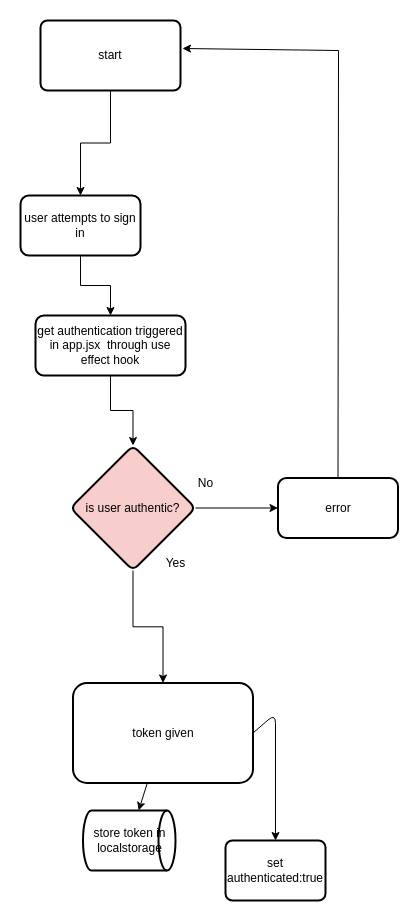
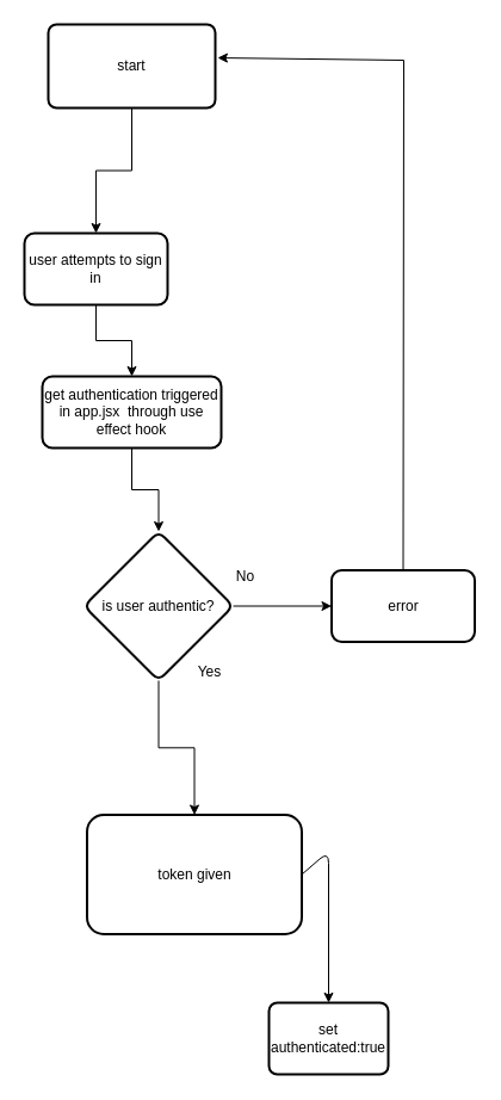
  <mxCell id="0" />
  <mxCell id="1" parent="0" />
  <mxCell id="2" value="" style="edgeStyle=orthogonalEdgeStyle;rounded=0;orthogonalLoop=1;jettySize=auto;html=1;" parent="1" source="3" target="5" edge="1"><mxGeometry relative="1" as="geometry" /></mxCell>
  <mxCell id="3" value="start" style="rounded=1;whiteSpace=wrap;html=1;absoluteArcSize=1;arcSize=14;strokeWidth=2;" parent="1" vertex="1"><mxGeometry x="40" y="20" width="140" height="70" as="geometry" /></mxCell>
  <mxCell id="4" value="" style="edgeStyle=orthogonalEdgeStyle;rounded=0;orthogonalLoop=1;jettySize=auto;html=1;" parent="1" source="5" target="7" edge="1"><mxGeometry relative="1" as="geometry" /></mxCell>
  <mxCell id="5" value="user attempts to sign in" style="whiteSpace=wrap;html=1;rounded=1;arcSize=14;strokeWidth=2;" parent="1" vertex="1"><mxGeometry x="20" y="195" width="120" height="60" as="geometry" /></mxCell>
  <mxCell id="6" value="" style="edgeStyle=orthogonalEdgeStyle;rounded=0;orthogonalLoop=1;jettySize=auto;html=1;" parent="1" source="7" target="10" edge="1"><mxGeometry relative="1" as="geometry" /></mxCell>
  <mxCell id="7" value="get authentication triggered in app.jsx&amp;nbsp; through use effect hook" style="whiteSpace=wrap;html=1;rounded=1;arcSize=14;strokeWidth=2;" parent="1" vertex="1"><mxGeometry x="35" y="315" width="150" height="60" as="geometry" /></mxCell>
  <mxCell id="8" value="" style="edgeStyle=orthogonalEdgeStyle;rounded=0;orthogonalLoop=1;jettySize=auto;html=1;" parent="1" source="10" target="12" edge="1"><mxGeometry relative="1" as="geometry" /></mxCell>
  <mxCell id="9" value="" style="edgeStyle=orthogonalEdgeStyle;rounded=0;orthogonalLoop=1;jettySize=auto;html=1;" parent="1" source="10" target="16" edge="1"><mxGeometry relative="1" as="geometry" /></mxCell>
- <mxCell id="10" value="is user authentic?" style="rhombus;whiteSpace=wrap;html=1;rounded=1;arcSize=14;strokeWidth=2;fillColor=#f8cecc;" parent="1" vertex="1"><mxGeometry x="70" y="445" width="125" height="125" as="geometry" /></mxCell>
+ <mxCell id="10" value="is user authentic?" style="rhombus;whiteSpace=wrap;html=1;rounded=1;arcSize=14;strokeWidth=2;" parent="1" vertex="1"><mxGeometry x="70" y="445" width="125" height="125" as="geometry" /></mxCell>
  <mxCell id="11" value="No" style="text;html=1;align=center;verticalAlign=middle;resizable=0;points=[];autosize=1;strokeColor=none;fillColor=none;" parent="1" vertex="1"><mxGeometry x="185" y="468" width="40" height="30" as="geometry" /></mxCell>
  <mxCell id="12" value="error" style="whiteSpace=wrap;html=1;rounded=1;arcSize=14;strokeWidth=2;" parent="1" vertex="1"><mxGeometry x="277.5" y="477.5" width="120" height="60" as="geometry" /></mxCell>
  <mxCell id="13" value="" style="endArrow=classic;html=1;rounded=0;exitX=0.5;exitY=0;exitDx=0;exitDy=0;entryX=1.014;entryY=0.4;entryDx=0;entryDy=0;entryPerimeter=0;" parent="1" source="12" target="3" edge="1"><mxGeometry width="50" height="50" relative="1" as="geometry"><mxPoint x="347.5" y="440" as="sourcePoint" /><mxPoint x="338" y="210" as="targetPoint" /><Array as="points"><mxPoint x="338" y="50" /></Array></mxGeometry></mxCell>
  <mxCell id="14" value="Yes" style="text;html=1;align=center;verticalAlign=middle;resizable=0;points=[];autosize=1;strokeColor=none;fillColor=none;" parent="1" vertex="1"><mxGeometry x="155" y="548" width="40" height="30" as="geometry" /></mxCell>
- <mxCell id="15" value="" style="edgeStyle=none;html=1;" edge="1" parent="1" source="16" target="17"><mxGeometry relative="1" as="geometry" /></mxCell>
  <mxCell id="16" value="token given" style="whiteSpace=wrap;html=1;rounded=1;arcSize=14;strokeWidth=2;" parent="1" vertex="1"><mxGeometry x="72.5" y="682.5" width="180" height="100" as="geometry" /></mxCell>
- <mxCell id="17" value="store token in localstorage" style="strokeWidth=2;html=1;shape=mxgraph.flowchart.direct_data;whiteSpace=wrap;" vertex="1" parent="1"><mxGeometry x="82.5" y="810" width="92.5" height="60" as="geometry" /></mxCell>
  <mxCell id="18" value="set authenticated:true" style="rounded=1;whiteSpace=wrap;html=1;absoluteArcSize=1;arcSize=14;strokeWidth=2;" vertex="1" parent="1"><mxGeometry x="225" y="840" width="100" height="60" as="geometry" /></mxCell>
  <mxCell id="19" value="" style="endArrow=classic;html=1;exitX=1;exitY=0.5;exitDx=0;exitDy=0;entryX=0.5;entryY=0;entryDx=0;entryDy=0;" edge="1" parent="1" source="16" target="18"><mxGeometry width="50" height="50" relative="1" as="geometry"><mxPoint x="245" y="742.5" as="sourcePoint" /><mxPoint x="295" y="692.5" as="targetPoint" /><Array as="points"><mxPoint x="275" y="713" /></Array></mxGeometry></mxCell>
